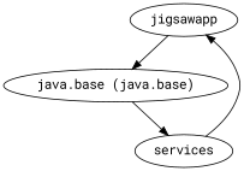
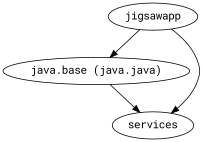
  digraph {
    fontname="Roboto Mono"
    node [fontname="Roboto Mono"]
    edge [fontname="Roboto Mono"]
    jigsawapp
-   "java.base (java.base)"
+   "java.base (java.base)" [label="java.base (java.java)"]
    services
    jigsawapp -> "java.base (java.base)"
-   services -> jigsawapp
+   jigsawapp -> services
    "java.base (java.base)" -> services
  }
